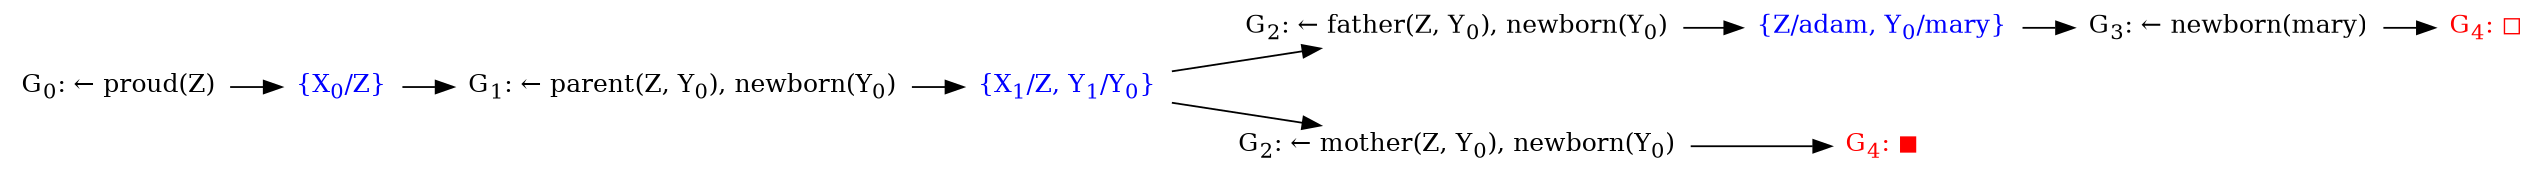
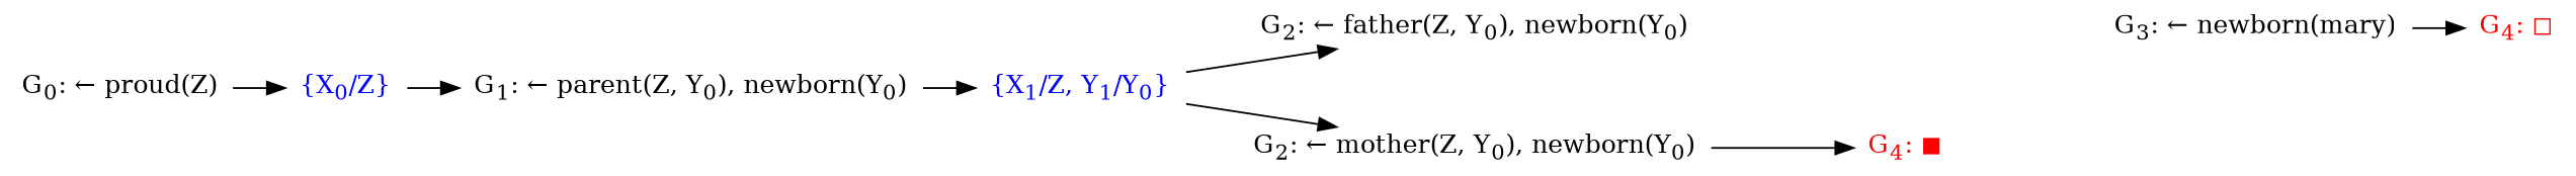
  digraph {
    nodesep=0.6
    ranksep=0.4
    rankdir=LR
    node [shape=none]
    n1 [height=0.1 label=<G<SUB>0</SUB>: &larr; proud(Z)>]
    n2 [fontcolor=blue height=0.1 label=<{X<SUB>0</SUB>/Z}>]
    n3 [height=0.1 label=<G<SUB>1</SUB>: &larr; parent(Z, Y<SUB>0</SUB>), newborn(Y<SUB>0</SUB>)>]
    n4 [fontcolor=blue height=0.1 label=<{X<SUB>1</SUB>/Z, Y<SUB>1</SUB>/Y<SUB>0</SUB>}>]
    n5 [height=0.1 label=<G<SUB>2</SUB>: &larr; father(Z, Y<SUB>0</SUB>), newborn(Y<SUB>0</SUB>)>]
    n6 [height=0.1 label=<G<SUB>2</SUB>: &larr; mother(Z, Y<SUB>0</SUB>), newborn(Y<SUB>0</SUB>)>]
-   n7 [fontcolor=blue height=0.1 label=<{Z/adam, Y<SUB>0</SUB>/mary}>]
    n8 [fontcolor=red height=0.1 label=<G<SUB>4</SUB>: &#9724;>]
    n9 [height=0.1 label=<G<SUB>3</SUB>: &larr; newborn(mary)>]
    n10 [fontcolor=red height=0.1 label=<G<SUB>4</SUB>: &#9723;>]
    n1 -> n2
    n2 -> n3
    n3 -> n4
    n4 -> n5
    n4 -> n6
-   n5 -> n7
    n6 -> n8
-   n7 -> n9
    n9 -> n10
  }
